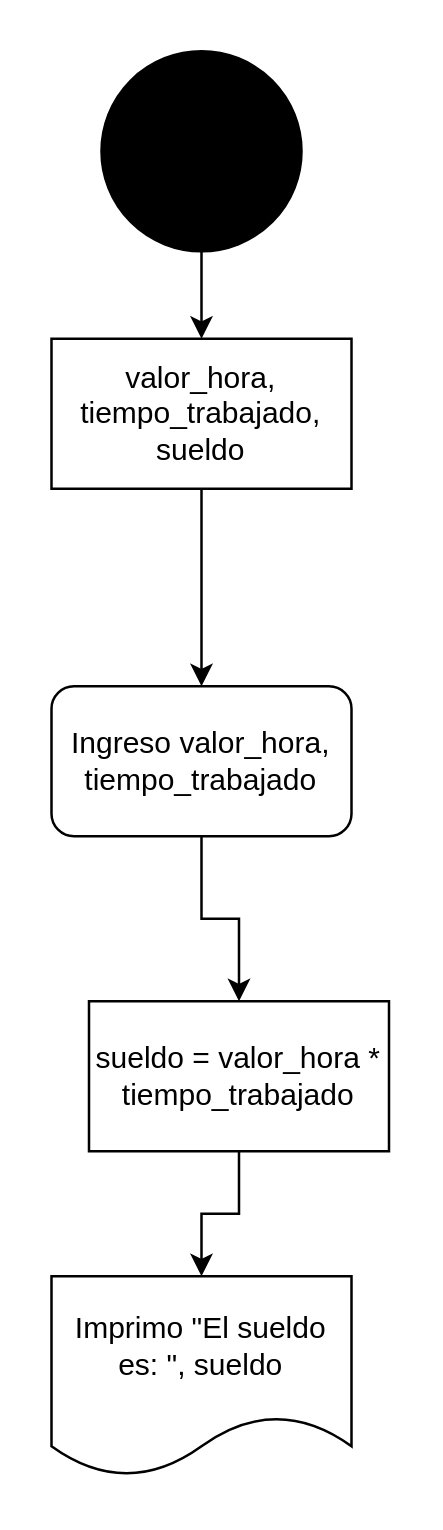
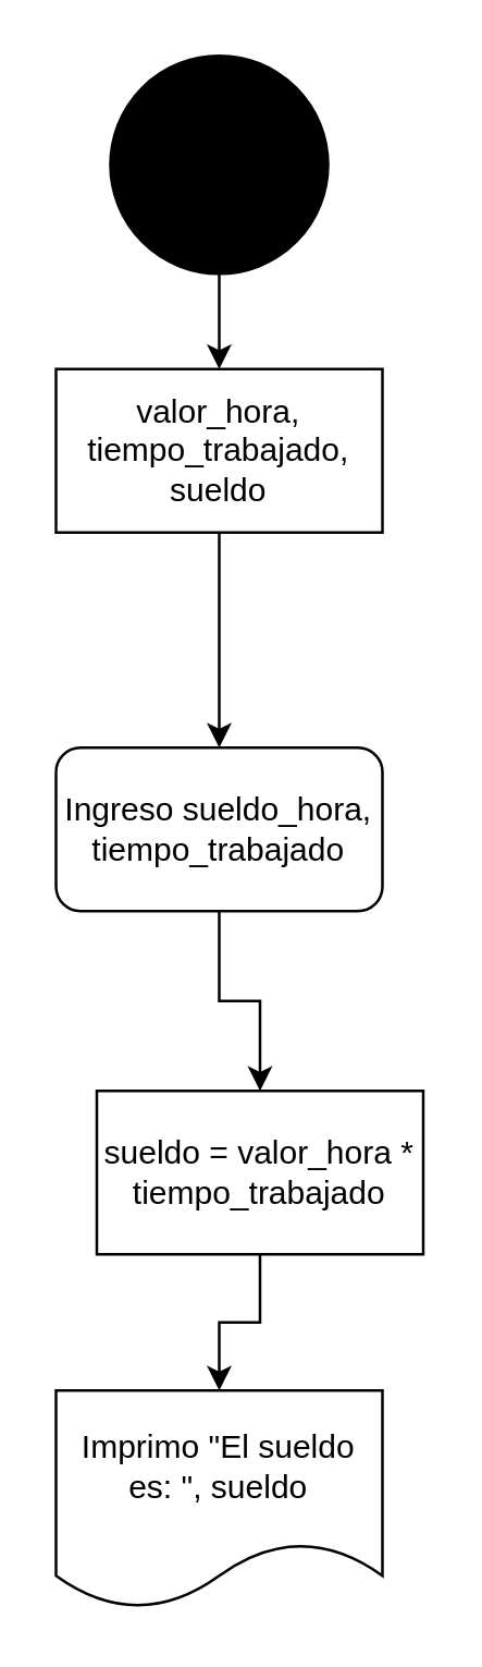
  <mxCell id="0" />
  <mxCell id="1" parent="0" />
  <mxCell id="2" style="edgeStyle=orthogonalEdgeStyle;rounded=0;orthogonalLoop=1;jettySize=auto;html=1;" edge="1" parent="1" source="3" target="5"><mxGeometry relative="1" as="geometry" /></mxCell>
  <mxCell id="3" value="" style="ellipse;whiteSpace=wrap;html=1;aspect=fixed;fillColor=#000000;" vertex="1" parent="1"><mxGeometry x="40" y="20" width="80" height="80" as="geometry" /></mxCell>
  <mxCell id="4" style="edgeStyle=orthogonalEdgeStyle;rounded=0;orthogonalLoop=1;jettySize=auto;html=1;" edge="1" parent="1" source="5" target="7"><mxGeometry relative="1" as="geometry" /></mxCell>
  <mxCell id="5" value="valor_hora, tiempo_trabajado, sueldo" style="rounded=0;whiteSpace=wrap;html=1;" vertex="1" parent="1"><mxGeometry x="20" y="135" width="120" height="60" as="geometry" /></mxCell>
  <mxCell id="6" style="edgeStyle=orthogonalEdgeStyle;rounded=0;orthogonalLoop=1;jettySize=auto;html=1;" edge="1" parent="1" source="7" target="9"><mxGeometry relative="1" as="geometry" /></mxCell>
- <mxCell id="7" value="Ingreso valor_hora, tiempo_trabajado" style="rounded=1;whiteSpace=wrap;html=1;" vertex="1" parent="1"><mxGeometry x="20" y="274" width="120" height="60" as="geometry" /></mxCell>
+ <mxCell id="7" value="Ingreso sueldo_hora, tiempo_trabajado" style="rounded=1;whiteSpace=wrap;html=1;" vertex="1" parent="1"><mxGeometry x="20" y="274" width="120" height="60" as="geometry" /></mxCell>
  <mxCell id="8" style="edgeStyle=orthogonalEdgeStyle;rounded=0;orthogonalLoop=1;jettySize=auto;html=1;" edge="1" parent="1" source="9" target="10"><mxGeometry relative="1" as="geometry" /></mxCell>
  <mxCell id="9" value="sueldo =&amp;nbsp;valor_hora * tiempo_trabajado" style="rounded=0;whiteSpace=wrap;html=1;" vertex="1" parent="1"><mxGeometry x="35" y="400" width="120" height="60" as="geometry" /></mxCell>
  <mxCell id="10" value="Imprimo &quot;El sueldo es: &quot;, sueldo" style="shape=document;whiteSpace=wrap;html=1;boundedLbl=1;" vertex="1" parent="1"><mxGeometry x="20" y="510" width="120" height="80" as="geometry" /></mxCell>
